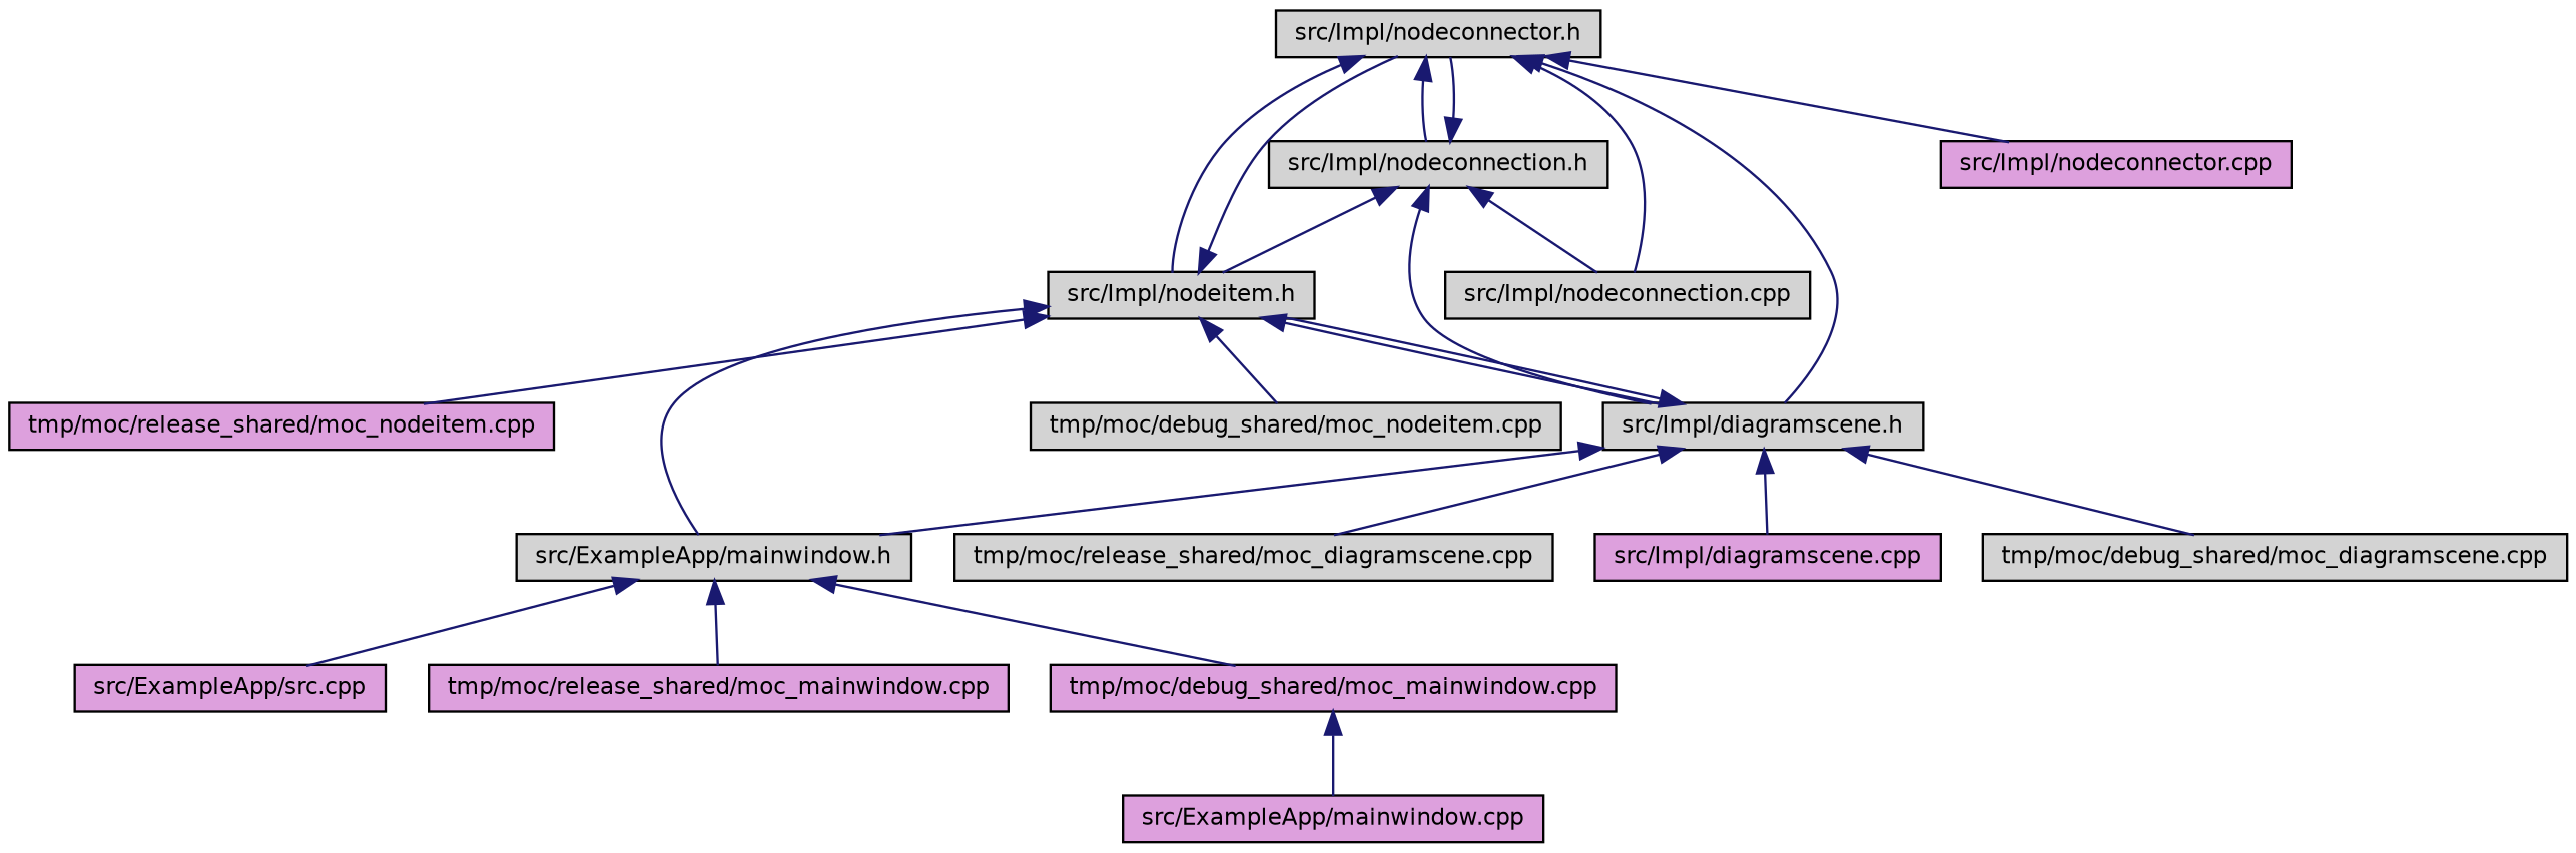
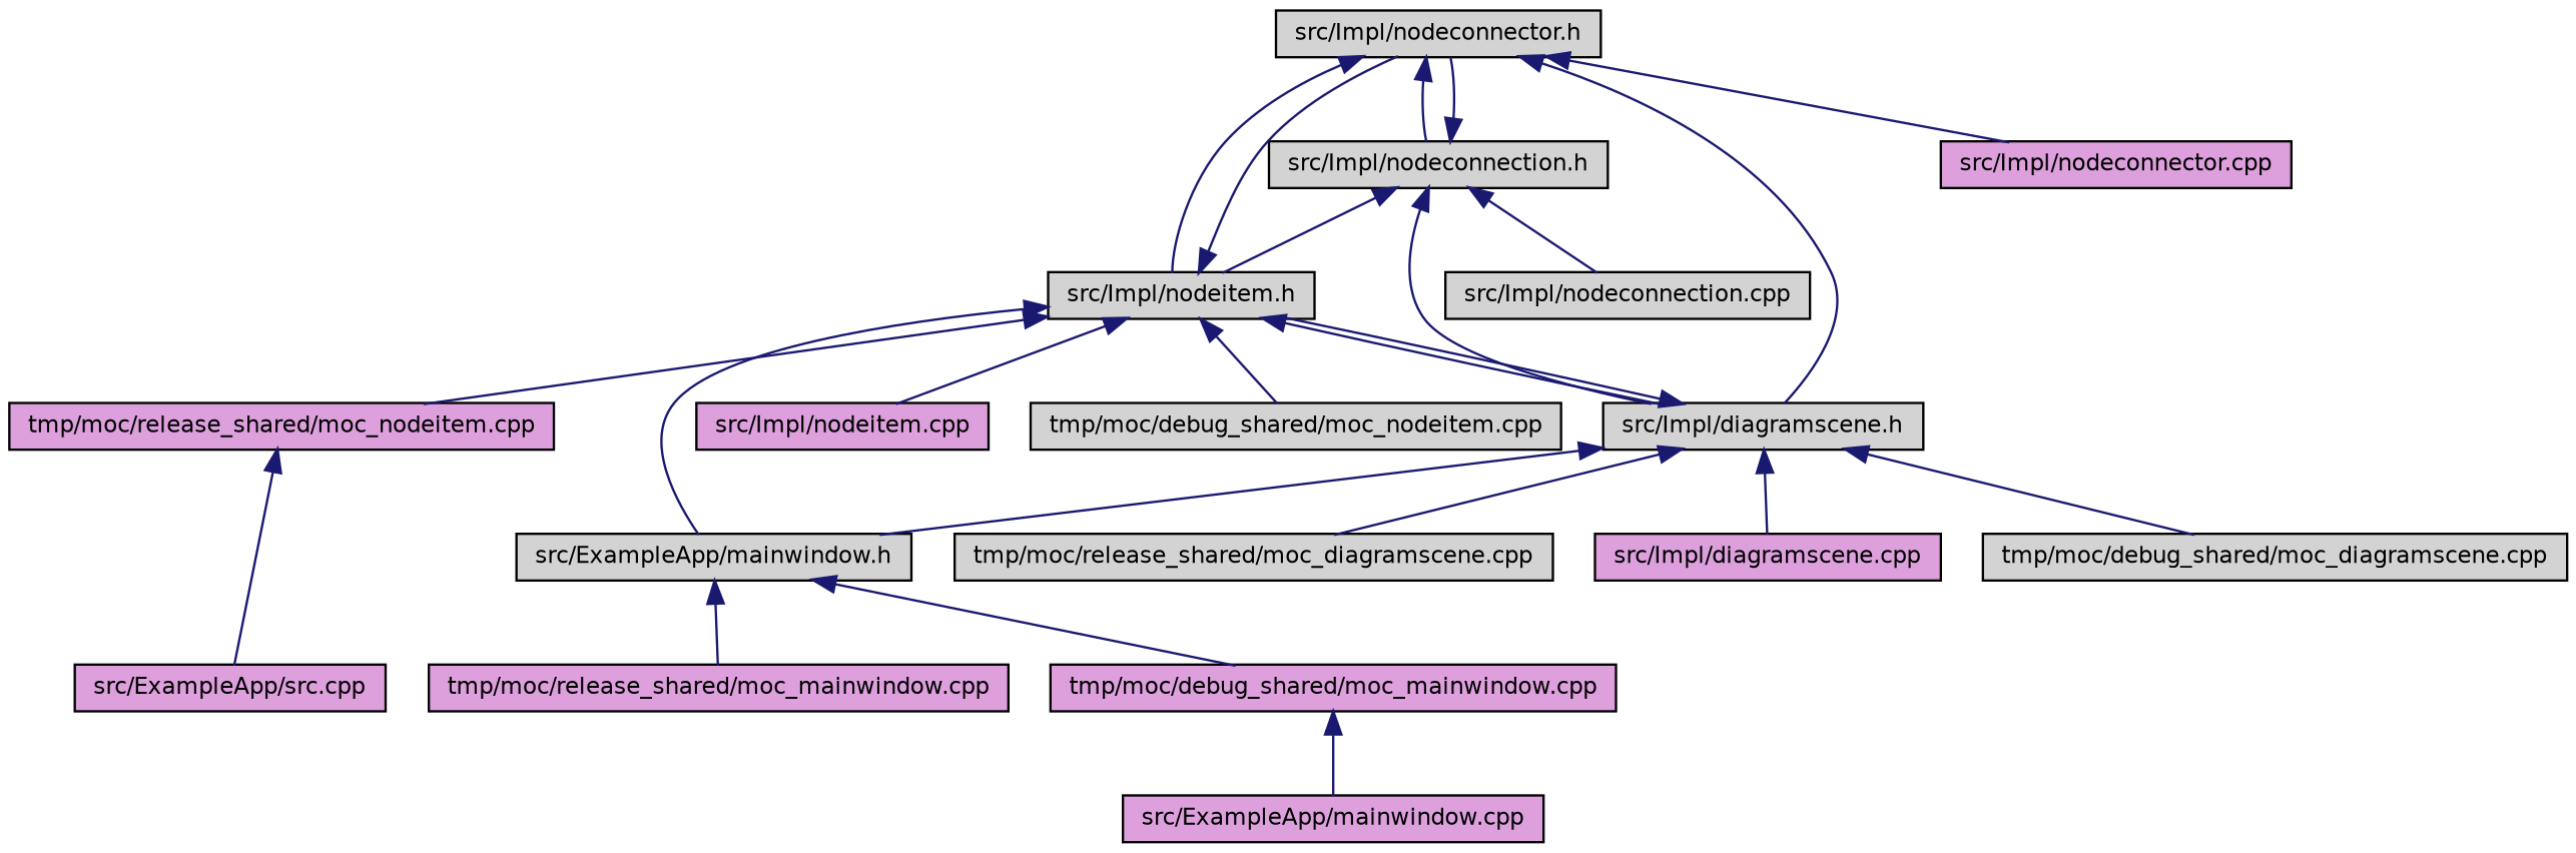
  digraph {
    node [color=black fillcolor=lightgrey fontname=Helvetica fontsize=10 shape=record style=filled]
    edge [color=midnightblue dir=back fontname=Helvetica fontsize=10 labelfontname=Helvetica labelfontsize=10 style=solid]
    n1 [fontcolor=black height=0.2 label="src/Impl/nodeconnector.h" width=0.4]
    n2 [height=0.2 label="src/Impl/nodeitem.h" width=0.4]
    n3 [height=0.2 label="src/Impl/diagramscene.h" width=0.4]
    n4 [height=0.2 label="src/Impl/nodeconnection.h" width=0.4]
    n5 [height=0.2 label="src/Impl/nodeconnection.cpp" width=0.4]
    n6 [fillcolor=plum height=0.2 label="src/Impl/nodeconnector.cpp" width=0.4]
    n7 [height=0.2 label="src/ExampleApp/mainwindow.h" width=0.4]
+   n8 [fillcolor=plum height=0.2 label="src/Impl/nodeitem.cpp" width=0.4]
    n9 [height=0.2 label="tmp/moc/debug_shared/moc_nodeitem.cpp" width=0.4]
    n10 [fillcolor=plum height=0.2 label="tmp/moc/release_shared/moc_nodeitem.cpp" width=0.4]
    n11 [fillcolor=plum height=0.2 label="src/Impl/diagramscene.cpp" width=0.4]
    n12 [height=0.2 label="tmp/moc/debug_shared/moc_diagramscene.cpp" width=0.4]
    n13 [height=0.2 label="tmp/moc/release_shared/moc_diagramscene.cpp" width=0.4]
    n14 [fillcolor=plum height=0.2 label="src/ExampleApp/src.cpp" width=0.4]
    n15 [fillcolor=plum height=0.2 label="tmp/moc/debug_shared/moc_mainwindow.cpp" width=0.4]
    n16 [fillcolor=plum height=0.2 label="tmp/moc/release_shared/moc_mainwindow.cpp" width=0.4]
    n17 [fillcolor=plum height=0.2 label="src/ExampleApp/mainwindow.cpp" width=0.4]
    n1 -> n2
    n1 -> n3
    n1 -> n4
-   n1 -> n5
    n1 -> n6
    n2 -> n1
    n2 -> n3
    n2 -> n7
+   n2 -> n8
    n2 -> n9
    n2 -> n10
    n3 -> n2
    n3 -> n7
    n3 -> n11
    n3 -> n12
    n3 -> n13
    n4 -> n1
    n4 -> n2
    n4 -> n3
    n4 -> n5
-   n7 -> n14
+   n10 -> n14
    n7 -> n15
    n7 -> n16
    n15 -> n17
  }
